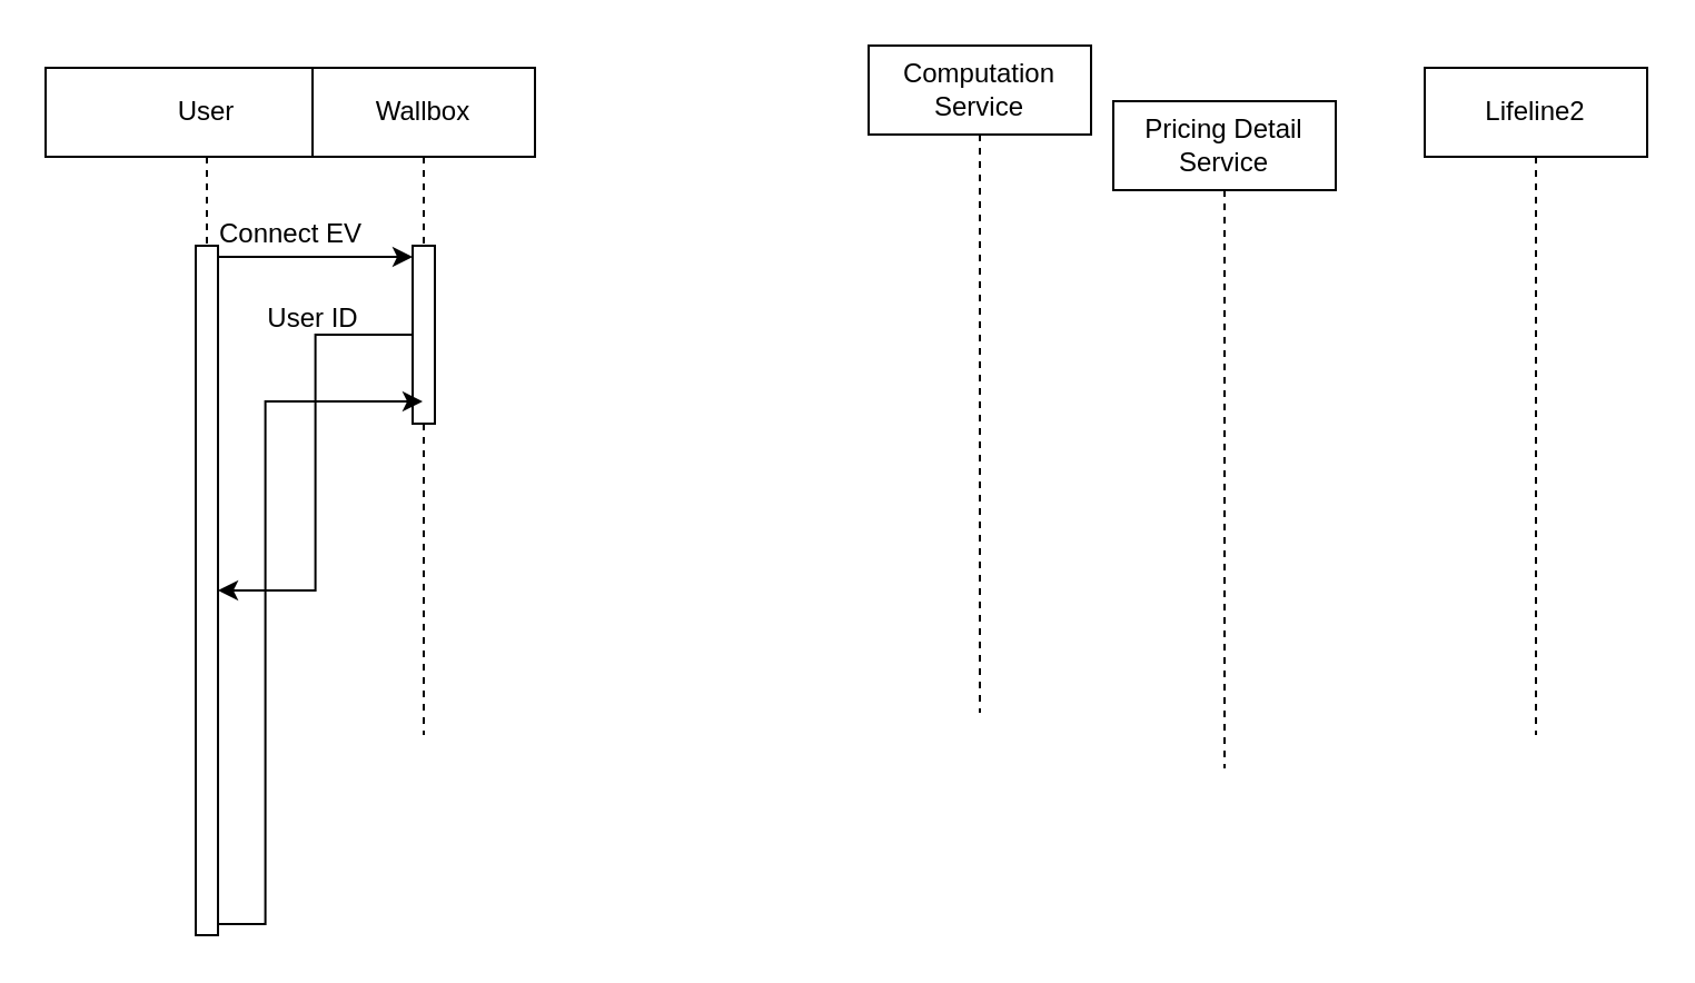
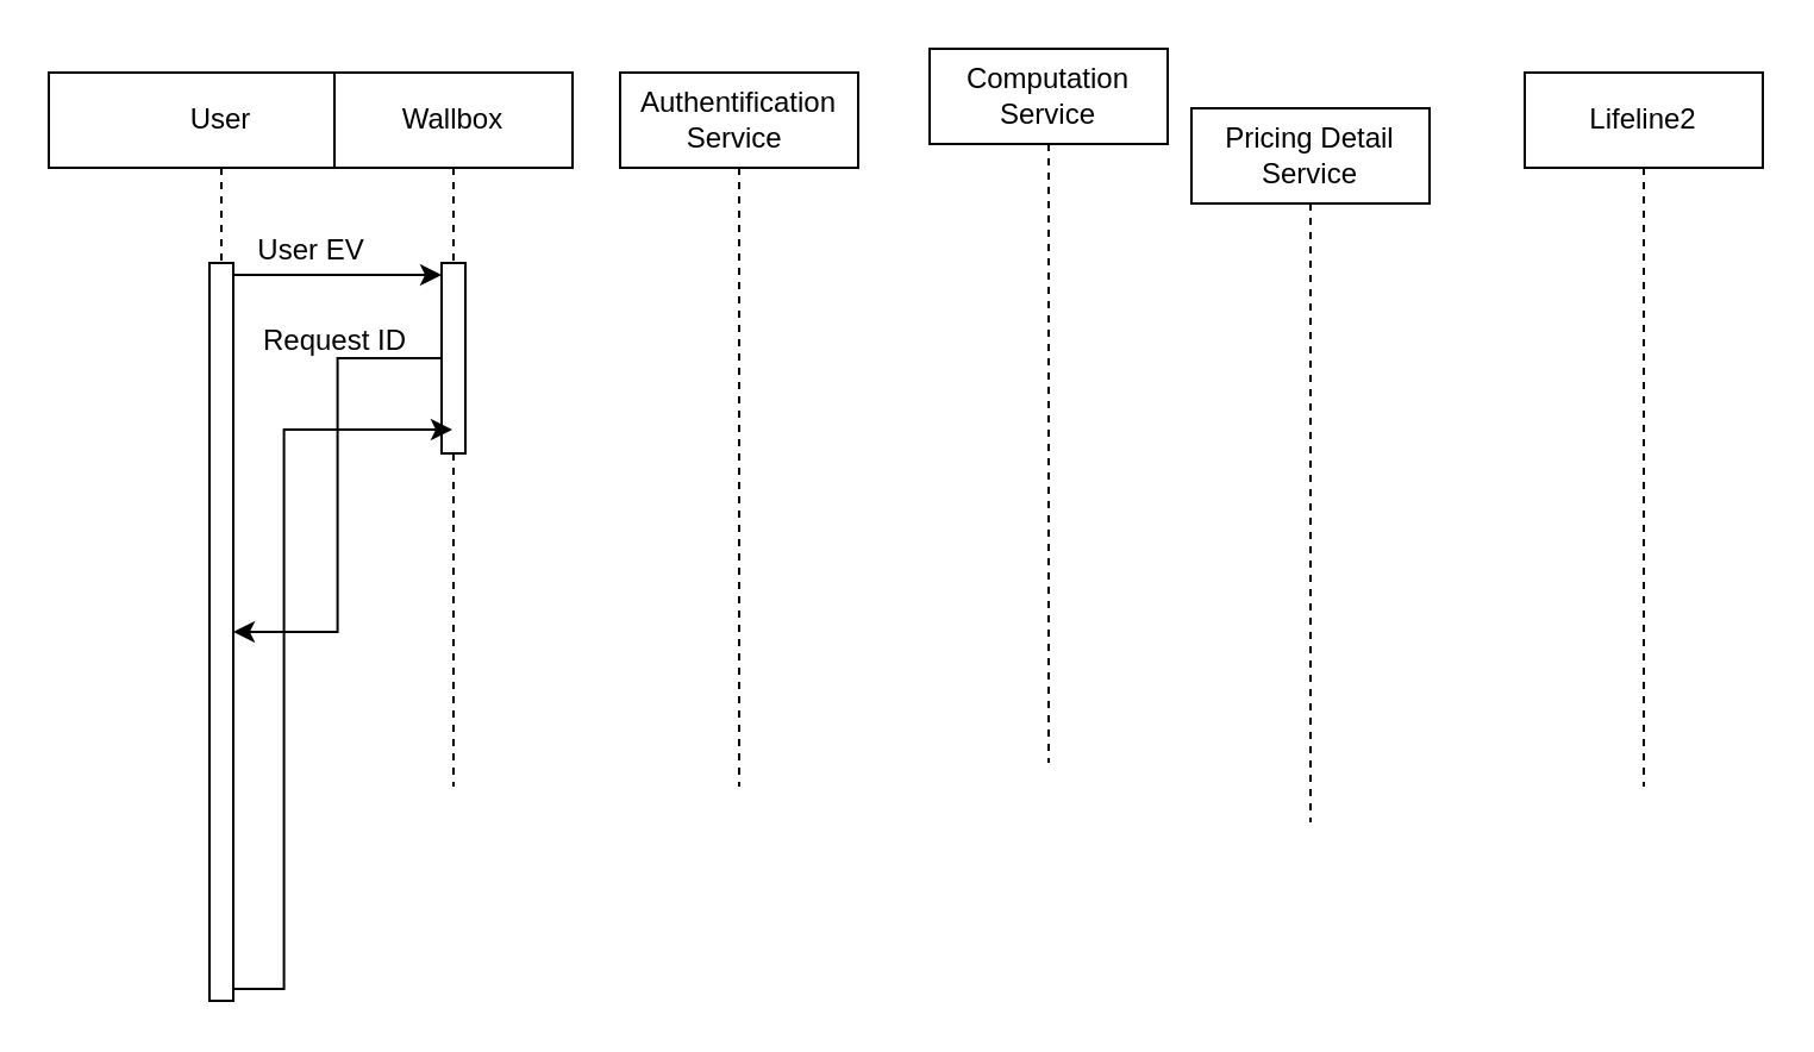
  <mxCell id="0" />
  <mxCell id="1" parent="0" />
  <mxCell id="2" value="User" style="shape=umlLifeline;perimeter=lifelinePerimeter;whiteSpace=wrap;html=1;container=1;dropTarget=0;collapsible=0;recursiveResize=0;outlineConnect=0;portConstraint=eastwest;newEdgeStyle={&quot;edgeStyle&quot;:&quot;elbowEdgeStyle&quot;,&quot;elbow&quot;:&quot;vertical&quot;,&quot;curved&quot;:0,&quot;rounded&quot;:0};" vertex="1" parent="1"><mxGeometry x="20" y="30" width="145" height="390" as="geometry" /></mxCell>
  <mxCell id="3" value="" style="html=1;points=[[0,0,0,0,5],[0,1,0,0,-5],[1,0,0,0,5],[1,1,0,0,-5]];perimeter=orthogonalPerimeter;outlineConnect=0;targetShapes=umlLifeline;portConstraint=eastwest;newEdgeStyle={&quot;curved&quot;:0,&quot;rounded&quot;:0};" vertex="1" parent="2"><mxGeometry x="67.5" y="80" width="10" height="310" as="geometry" /></mxCell>
  <mxCell id="4" value="Wallbox" style="shape=umlLifeline;perimeter=lifelinePerimeter;whiteSpace=wrap;html=1;container=1;dropTarget=0;collapsible=0;recursiveResize=0;outlineConnect=0;portConstraint=eastwest;newEdgeStyle={&quot;edgeStyle&quot;:&quot;elbowEdgeStyle&quot;,&quot;elbow&quot;:&quot;vertical&quot;,&quot;curved&quot;:0,&quot;rounded&quot;:0};" vertex="1" parent="1"><mxGeometry x="140" y="30" width="100" height="300" as="geometry" /></mxCell>
  <mxCell id="5" value="" style="html=1;points=[[0,0,0,0,5],[0,1,0,0,-5],[1,0,0,0,5],[1,1,0,0,-5]];perimeter=orthogonalPerimeter;outlineConnect=0;targetShapes=umlLifeline;portConstraint=eastwest;newEdgeStyle={&quot;curved&quot;:0,&quot;rounded&quot;:0};" vertex="1" parent="4"><mxGeometry x="45" y="80" width="10" height="80" as="geometry" /></mxCell>
+ <mxCell id="6" value="Authentification&lt;div&gt;Service&amp;nbsp;&lt;/div&gt;" style="shape=umlLifeline;perimeter=lifelinePerimeter;whiteSpace=wrap;html=1;container=1;dropTarget=0;collapsible=0;recursiveResize=0;outlineConnect=0;portConstraint=eastwest;newEdgeStyle={&quot;edgeStyle&quot;:&quot;elbowEdgeStyle&quot;,&quot;elbow&quot;:&quot;vertical&quot;,&quot;curved&quot;:0,&quot;rounded&quot;:0};" vertex="1" parent="1"><mxGeometry x="260" y="30" width="100" height="300" as="geometry" /></mxCell>
  <mxCell id="7" value="Computation&lt;div&gt;Service&lt;/div&gt;" style="shape=umlLifeline;perimeter=lifelinePerimeter;whiteSpace=wrap;html=1;container=1;dropTarget=0;collapsible=0;recursiveResize=0;outlineConnect=0;portConstraint=eastwest;newEdgeStyle={&quot;edgeStyle&quot;:&quot;elbowEdgeStyle&quot;,&quot;elbow&quot;:&quot;vertical&quot;,&quot;curved&quot;:0,&quot;rounded&quot;:0};" vertex="1" parent="1"><mxGeometry x="390" y="20" width="100" height="300" as="geometry" /></mxCell>
  <mxCell id="8" value="Pricing Detail Service" style="shape=umlLifeline;perimeter=lifelinePerimeter;whiteSpace=wrap;html=1;container=1;dropTarget=0;collapsible=0;recursiveResize=0;outlineConnect=0;portConstraint=eastwest;newEdgeStyle={&quot;edgeStyle&quot;:&quot;elbowEdgeStyle&quot;,&quot;elbow&quot;:&quot;vertical&quot;,&quot;curved&quot;:0,&quot;rounded&quot;:0};" vertex="1" parent="1"><mxGeometry x="500" y="45" width="100" height="300" as="geometry" /></mxCell>
  <mxCell id="9" value="Lifeline2" style="shape=umlLifeline;perimeter=lifelinePerimeter;whiteSpace=wrap;html=1;container=1;dropTarget=0;collapsible=0;recursiveResize=0;outlineConnect=0;portConstraint=eastwest;newEdgeStyle={&quot;edgeStyle&quot;:&quot;elbowEdgeStyle&quot;,&quot;elbow&quot;:&quot;vertical&quot;,&quot;curved&quot;:0,&quot;rounded&quot;:0};" vertex="1" parent="1"><mxGeometry x="640" y="30" width="100" height="300" as="geometry" /></mxCell>
  <mxCell id="10" value="" style="edgeStyle=orthogonalEdgeStyle;rounded=0;orthogonalLoop=1;jettySize=auto;html=1;curved=0;exitX=1;exitY=0;exitDx=0;exitDy=5;exitPerimeter=0;entryX=0;entryY=0;entryDx=0;entryDy=5;entryPerimeter=0;" edge="1" parent="1" source="3" target="5"><mxGeometry relative="1" as="geometry" /></mxCell>
- <mxCell id="11" value="Connect EV" style="text;html=1;align=center;verticalAlign=middle;resizable=0;points=[];autosize=1;strokeColor=none;fillColor=none;" vertex="1" parent="1"><mxGeometry x="85" y="90" width="90" height="30" as="geometry" /></mxCell>
+ <mxCell id="11" value="User EV" style="text;html=1;align=center;verticalAlign=middle;resizable=0;points=[];autosize=1;strokeColor=none;fillColor=none;" vertex="1" parent="1"><mxGeometry x="85" y="90" width="90" height="30" as="geometry" /></mxCell>
  <mxCell id="12" style="edgeStyle=orthogonalEdgeStyle;rounded=0;orthogonalLoop=1;jettySize=auto;html=1;curved=0;" edge="1" parent="1" source="5" target="3"><mxGeometry relative="1" as="geometry" /></mxCell>
- <mxCell id="13" value="User ID" style="text;html=1;align=center;verticalAlign=middle;resizable=0;points=[];autosize=1;strokeColor=none;fillColor=none;" vertex="1" parent="1"><mxGeometry x="100" y="128" width="80" height="30" as="geometry" /></mxCell>
+ <mxCell id="13" value="Request ID" style="text;html=1;align=center;verticalAlign=middle;resizable=0;points=[];autosize=1;strokeColor=none;fillColor=none;" vertex="1" parent="1"><mxGeometry x="100" y="128" width="80" height="30" as="geometry" /></mxCell>
  <mxCell id="14" style="edgeStyle=orthogonalEdgeStyle;rounded=0;orthogonalLoop=1;jettySize=auto;html=1;curved=0;exitX=1;exitY=1;exitDx=0;exitDy=-5;exitPerimeter=0;" edge="1" parent="1" source="3" target="4"><mxGeometry relative="1" as="geometry" /></mxCell>
